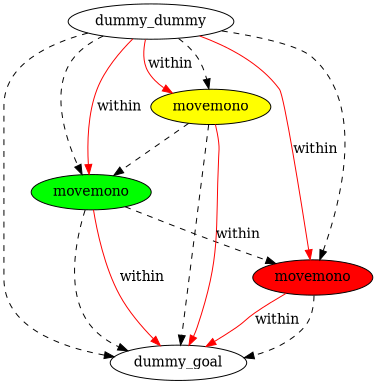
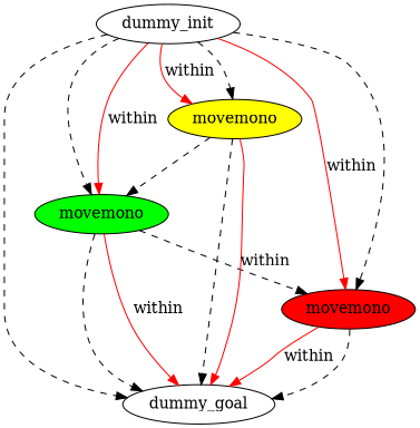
  digraph {
    node [fillcolor=white style=filled]
    edge [color=black style=dashed]
-   n1 [label=dummy_dummy]
+   n1 [label=dummy_init]
    n2 [label=dummy_goal]
    n3 [fillcolor=green label=movemono]
    n4 [fillcolor=red label=movemono]
    n5 [fillcolor=yellow label=movemono]
    n1 -> n2
    n1 -> n3
    n1 -> n3 [color=red label=within style=""]
    n1 -> n4
    n1 -> n4 [color=red label=within style=""]
    n1 -> n5
    n1 -> n5 [color=red label=within style=""]
    n3 -> n2
    n3 -> n2 [color=red label=within style=""]
    n3 -> n4
    n4 -> n2
    n4 -> n2 [color=red label=within style=""]
    n5 -> n2
    n5 -> n2 [color=red label=within style=""]
    n5 -> n3
  }
